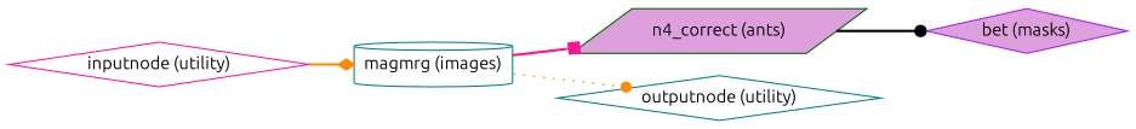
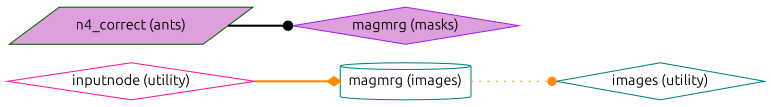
  strict digraph {
    fontname=Ubuntu
    rankdir=LR
    node [color=teal fillcolor=white fontname=Ubuntu shape=diamond style=filled]
    edge [arrowhead=dot color=darkorange fontname=Ubuntu style=bold]
    "inputnode (utility)" [color=deeppink]
    "magmrg (images)" [shape=cylinder]
    "n4_correct (ants)" [color=darkgreen fillcolor=plum shape=parallelogram]
-   "outputnode (utility)"
-   "bet (masks)" [color=purple fillcolor=plum]
+   "outputnode (utility)" [label="images (utility)"]
+   "bet (masks)" [color=purple fillcolor=plum label="magmrg (masks)"]
    "inputnode (utility)" -> "magmrg (images)" [arrowhead=diamond]
-   "magmrg (images)" -> "n4_correct (ants)" [arrowhead=box color=deeppink]
    "magmrg (images)" -> "outputnode (utility)" [style=dotted]
    "n4_correct (ants)" -> "bet (masks)" [color=black]
  }
